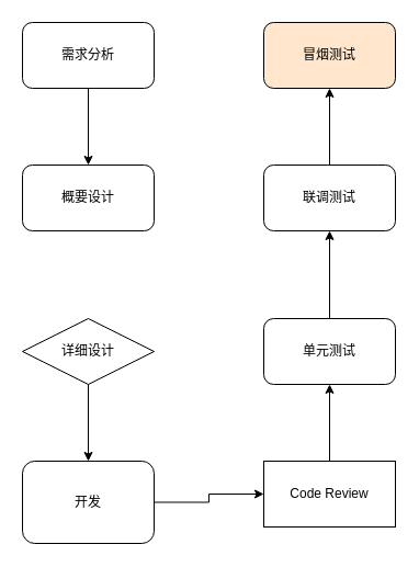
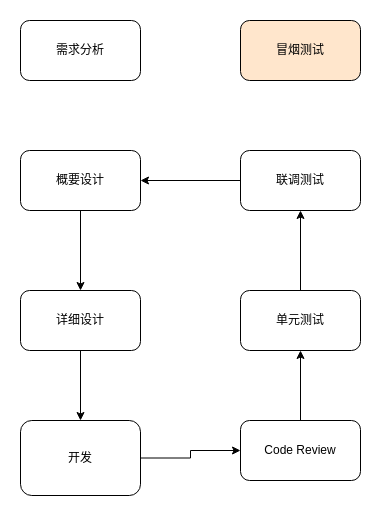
  <mxCell id="0" />
  <mxCell id="1" parent="0" />
- <mxCell id="2" style="edgeStyle=orthogonalEdgeStyle;rounded=0;orthogonalLoop=1;jettySize=auto;html=1;entryX=0.5;entryY=0;entryDx=0;entryDy=0;" edge="1" parent="1" source="3" target="5"><mxGeometry relative="1" as="geometry" /></mxCell>
  <mxCell id="3" value="需求分析" style="rounded=1;whiteSpace=wrap;html=1;" vertex="1" parent="1"><mxGeometry x="20" y="20" width="120" height="60" as="geometry" /></mxCell>
+ <mxCell id="4" style="edgeStyle=orthogonalEdgeStyle;rounded=0;orthogonalLoop=1;jettySize=auto;html=1;entryX=0.5;entryY=0;entryDx=0;entryDy=0;" edge="1" parent="1" source="5" target="7"><mxGeometry relative="1" as="geometry" /></mxCell>
  <mxCell id="5" value="概要设计" style="rounded=1;whiteSpace=wrap;html=1;" vertex="1" parent="1"><mxGeometry x="20" y="150" width="120" height="60" as="geometry" /></mxCell>
  <mxCell id="6" style="edgeStyle=orthogonalEdgeStyle;rounded=0;orthogonalLoop=1;jettySize=auto;html=1;entryX=0.5;entryY=0;entryDx=0;entryDy=0;" edge="1" parent="1" source="7" target="9"><mxGeometry relative="1" as="geometry" /></mxCell>
- <mxCell id="7" value="详细设计" style="rhombus;whiteSpace=wrap;html=1;" vertex="1" parent="1"><mxGeometry x="20" y="290" width="120" height="60" as="geometry" /></mxCell>
+ <mxCell id="7" value="详细设计" style="rounded=1;whiteSpace=wrap;html=1;" vertex="1" parent="1"><mxGeometry x="20" y="290" width="120" height="60" as="geometry" /></mxCell>
  <mxCell id="8" style="edgeStyle=orthogonalEdgeStyle;rounded=0;orthogonalLoop=1;jettySize=auto;html=1;entryX=0;entryY=0.5;entryDx=0;entryDy=0;" edge="1" parent="1" source="9" target="11"><mxGeometry relative="1" as="geometry" /></mxCell>
  <mxCell id="9" value="开发" style="rounded=1;whiteSpace=wrap;html=1;" vertex="1" parent="1"><mxGeometry x="20" y="420" width="120" height="75" as="geometry" /></mxCell>
  <mxCell id="10" style="edgeStyle=orthogonalEdgeStyle;rounded=0;orthogonalLoop=1;jettySize=auto;html=1;entryX=0.5;entryY=1;entryDx=0;entryDy=0;" edge="1" parent="1" source="11" target="13"><mxGeometry relative="1" as="geometry" /></mxCell>
- <mxCell id="11" value="Code Review" style="whiteSpace=wrap;html=1;rounded=0;" vertex="1" parent="1"><mxGeometry x="240" y="420" width="120" height="60" as="geometry" /></mxCell>
+ <mxCell id="11" value="Code Review" style="rounded=1;whiteSpace=wrap;html=1;" vertex="1" parent="1"><mxGeometry x="240" y="420" width="120" height="60" as="geometry" /></mxCell>
  <mxCell id="12" style="edgeStyle=orthogonalEdgeStyle;rounded=0;orthogonalLoop=1;jettySize=auto;html=1;entryX=0.5;entryY=1;entryDx=0;entryDy=0;" edge="1" parent="1" source="13" target="15"><mxGeometry relative="1" as="geometry" /></mxCell>
  <mxCell id="13" value="单元测试" style="rounded=1;whiteSpace=wrap;html=1;" vertex="1" parent="1"><mxGeometry x="240" y="290" width="120" height="60" as="geometry" /></mxCell>
- <mxCell id="14" style="edgeStyle=orthogonalEdgeStyle;rounded=0;orthogonalLoop=1;jettySize=auto;html=1;" edge="1" parent="1" source="15" target="16"><mxGeometry relative="1" as="geometry" /></mxCell>
+ <mxCell id="14" style="edgeStyle=orthogonalEdgeStyle;rounded=0;orthogonalLoop=1;jettySize=auto;html=1;" edge="1" parent="1" source="15" target="5"><mxGeometry relative="1" as="geometry" /></mxCell>
  <mxCell id="15" value="联调测试" style="rounded=1;whiteSpace=wrap;html=1;" vertex="1" parent="1"><mxGeometry x="240" y="150" width="120" height="60" as="geometry" /></mxCell>
  <mxCell id="16" value="冒烟测试" style="rounded=1;whiteSpace=wrap;html=1;fillColor=#ffe6cc;" vertex="1" parent="1"><mxGeometry x="240" y="20" width="120" height="60" as="geometry" /></mxCell>
